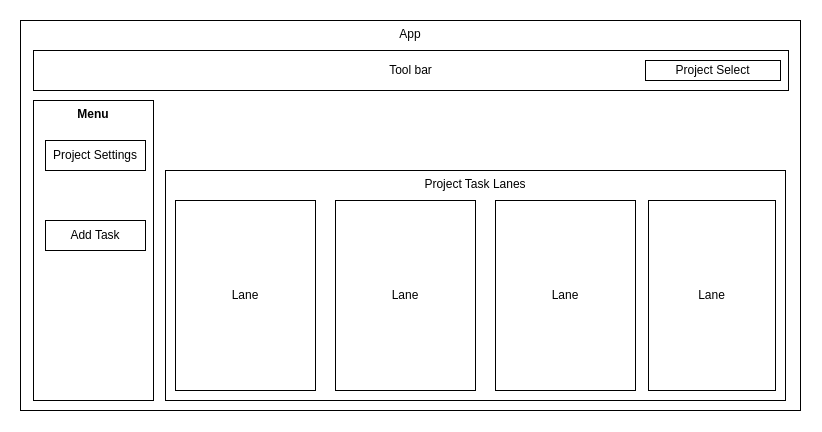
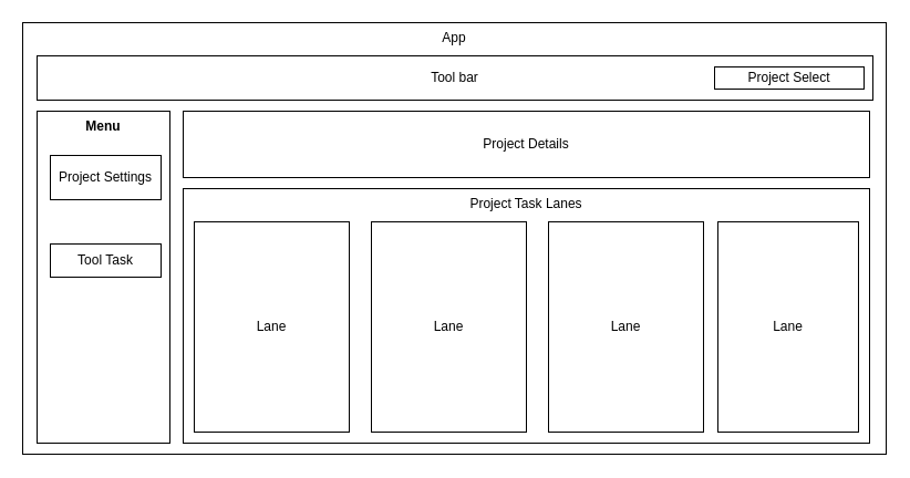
  <mxCell id="0" />
  <mxCell id="1" parent="0" />
  <mxCell id="2" value="App" style="rounded=0;whiteSpace=wrap;html=1;hachureGap=4;pointerEvents=0;verticalAlign=top;" vertex="1" parent="1"><mxGeometry x="20" y="20" width="780" height="390" as="geometry" /></mxCell>
  <mxCell id="3" value="Tool bar" style="rounded=0;whiteSpace=wrap;html=1;hachureGap=4;pointerEvents=0;" vertex="1" parent="1"><mxGeometry x="33" y="50" width="755" height="40" as="geometry" /></mxCell>
  <mxCell id="4" value="&lt;b&gt;Menu&lt;br&gt;&lt;/b&gt;" style="rounded=0;whiteSpace=wrap;html=1;hachureGap=4;pointerEvents=0;verticalAlign=top;" vertex="1" parent="1"><mxGeometry x="33" y="100" width="120" height="300" as="geometry" /></mxCell>
  <mxCell id="5" value="Project Select" style="rounded=0;whiteSpace=wrap;html=1;hachureGap=4;pointerEvents=0;" vertex="1" parent="1"><mxGeometry x="645" y="60" width="135" height="20" as="geometry" /></mxCell>
+ <mxCell id="6" value="Project Details" style="rounded=0;whiteSpace=wrap;html=1;hachureGap=4;pointerEvents=0;" vertex="1" parent="1"><mxGeometry x="165" y="100" width="620" height="60" as="geometry" /></mxCell>
  <mxCell id="7" value="Project Task Lanes" style="rounded=0;whiteSpace=wrap;html=1;hachureGap=4;pointerEvents=0;verticalAlign=top;" vertex="1" parent="1"><mxGeometry x="165" y="170" width="620" height="230" as="geometry" /></mxCell>
  <mxCell id="8" value="Lane" style="rounded=0;whiteSpace=wrap;html=1;hachureGap=4;pointerEvents=0;verticalAlign=middle;" vertex="1" parent="1"><mxGeometry x="175" y="200" width="140" height="190" as="geometry" /></mxCell>
  <mxCell id="9" value="Lane" style="rounded=0;whiteSpace=wrap;html=1;hachureGap=4;pointerEvents=0;verticalAlign=middle;" vertex="1" parent="1"><mxGeometry x="335" y="200" width="140" height="190" as="geometry" /></mxCell>
  <mxCell id="10" value="Lane" style="rounded=0;whiteSpace=wrap;html=1;hachureGap=4;pointerEvents=0;verticalAlign=middle;" vertex="1" parent="1"><mxGeometry x="495" y="200" width="140" height="190" as="geometry" /></mxCell>
  <mxCell id="11" value="Lane" style="rounded=0;whiteSpace=wrap;html=1;hachureGap=4;pointerEvents=0;verticalAlign=middle;" vertex="1" parent="1"><mxGeometry x="648" y="200" width="127" height="190" as="geometry" /></mxCell>
- <mxCell id="12" value="Project Settings" style="rounded=0;whiteSpace=wrap;html=1;hachureGap=4;pointerEvents=0;verticalAlign=middle;" vertex="1" parent="1"><mxGeometry x="45" y="140" width="100" height="30" as="geometry" /></mxCell>
- <mxCell id="13" value="Add Task" style="rounded=0;whiteSpace=wrap;html=1;hachureGap=4;pointerEvents=0;verticalAlign=middle;" vertex="1" parent="1"><mxGeometry x="45" y="220" width="100" height="30" as="geometry" /></mxCell>
+ <mxCell id="12" value="Project Settings" style="rounded=0;whiteSpace=wrap;html=1;hachureGap=4;pointerEvents=0;verticalAlign=middle;" vertex="1" parent="1"><mxGeometry x="45" y="140" width="100" height="40" as="geometry" /></mxCell>
+ <mxCell id="13" value="Tool Task" style="rounded=0;whiteSpace=wrap;html=1;hachureGap=4;pointerEvents=0;verticalAlign=middle;" vertex="1" parent="1"><mxGeometry x="45" y="220" width="100" height="30" as="geometry" /></mxCell>
